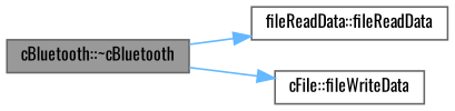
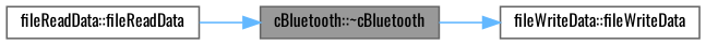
  digraph {
    fontname=Oswald
    rankdir=LR
    node [color=grey40 fillcolor=white fontname=Oswald fontsize=10 shape=box style=filled]
    edge [color=steelblue1 fontname=Oswald fontsize=10 labelfontname=Helvetica labelfontsize=10 style=solid]
    n1 [color=gray40 fillcolor=grey60 fontcolor=black height=0.2 label="cBluetooth::~cBluetooth" width=0.4]
    n2 [height=0.2 label="fileReadData::fileReadData" width=0.4]
-   n3 [height=0.2 label="cFile::fileWriteData" width=0.4]
-   n1 -> n2
+   n3 [height=0.2 label="fileWriteData::fileWriteData" width=0.4]
+   n2 -> n1
    n1 -> n3
  }
